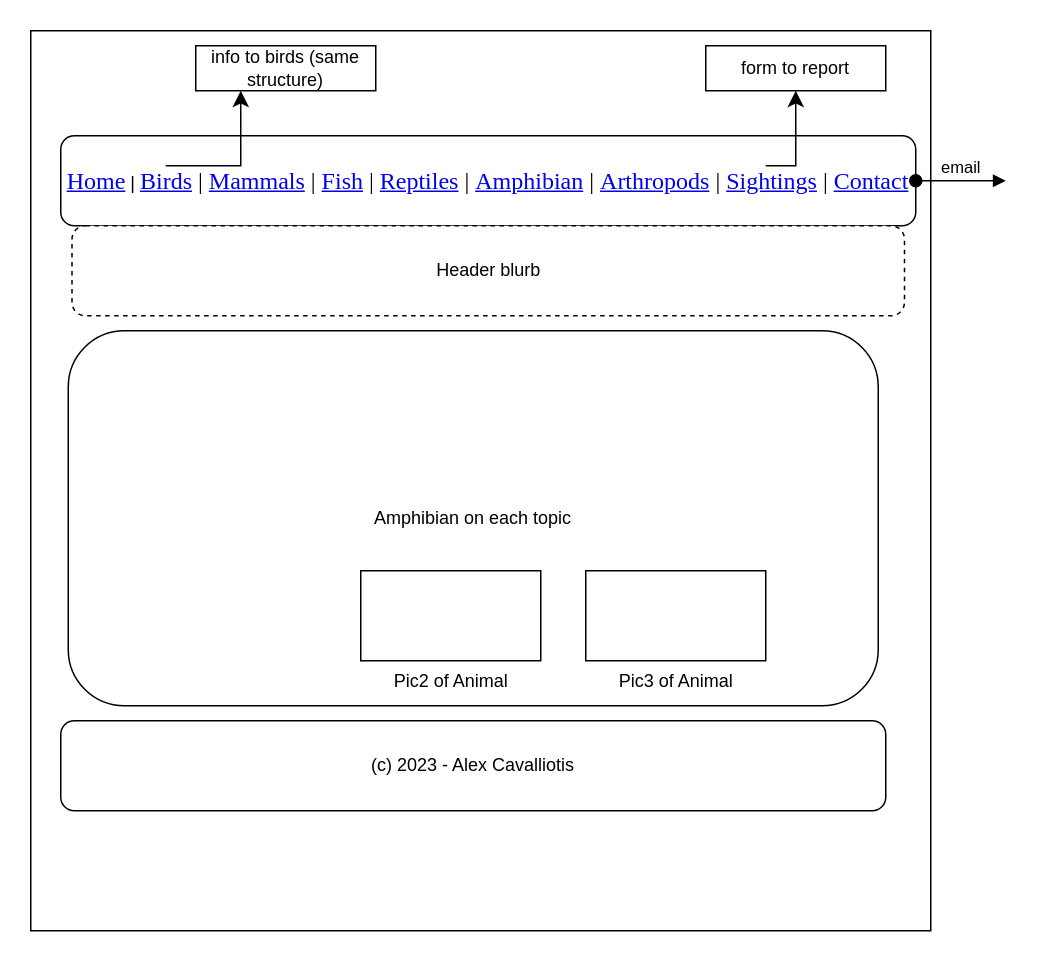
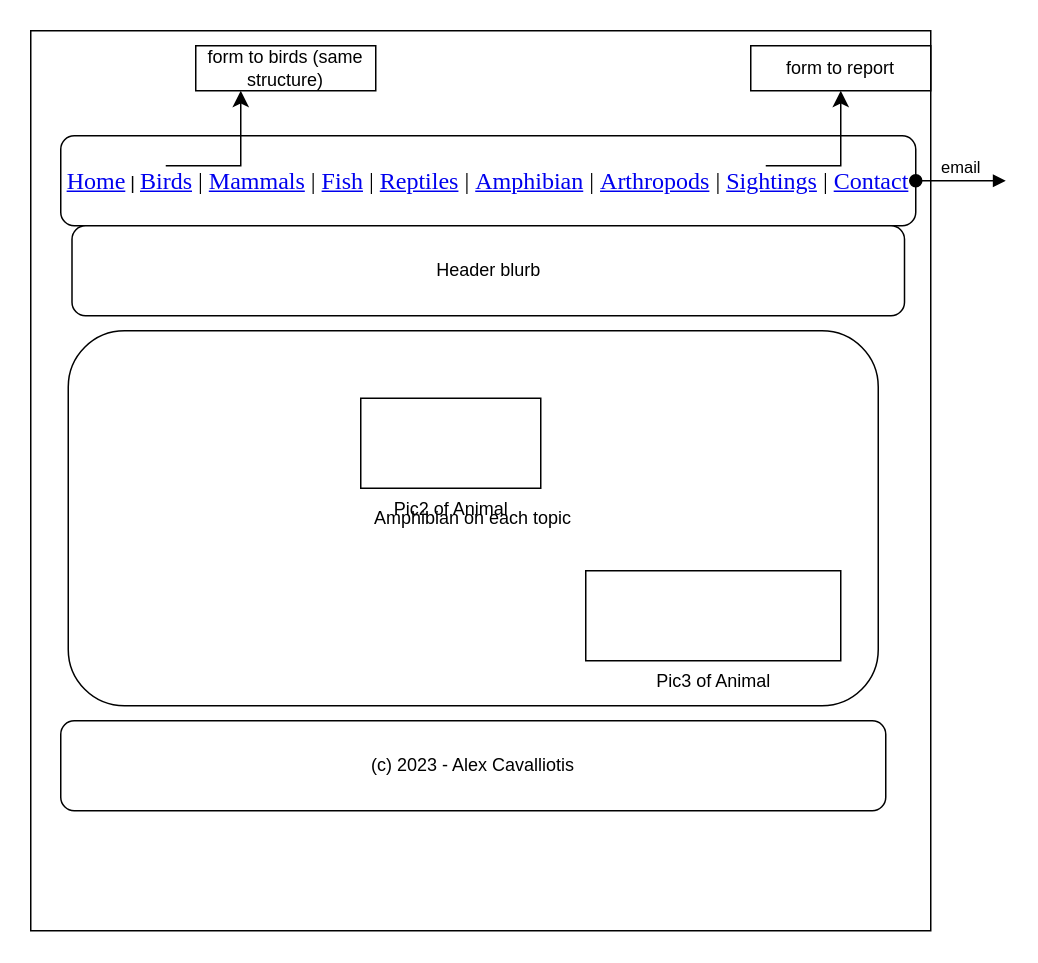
  <mxCell id="0" />
  <mxCell id="1" parent="0" />
  <mxCell id="2" value="" style="whiteSpace=wrap;html=1;aspect=fixed;" vertex="1" parent="1"><mxGeometry x="20" y="20" width="600" height="600" as="geometry" /></mxCell>
  <mxCell id="3" value="&lt;a style=&quot;font-family: &amp;quot;Times New Roman&amp;quot;; font-size: medium; text-align: start;&quot; href=&quot;file:///C:/dev/workspace/alex/ict1621/index.html&quot;&gt;Home&lt;/a&gt;&amp;nbsp;|&amp;nbsp;&lt;a style=&quot;font-family: &amp;quot;Times New Roman&amp;quot;; font-size: medium; text-align: start;&quot; href=&quot;file:///C:/dev/workspace/alex/ict1621/birds.html&quot;&gt;Birds&lt;/a&gt;&lt;span style=&quot;font-family: &amp;quot;Times New Roman&amp;quot;; font-size: medium; text-align: start;&quot;&gt;&amp;nbsp;|&amp;nbsp;&lt;/span&gt;&lt;a style=&quot;font-family: &amp;quot;Times New Roman&amp;quot;; font-size: medium; text-align: start;&quot; href=&quot;file:///C:/dev/workspace/alex/ict1621/mammals.html&quot;&gt;Mammals&lt;/a&gt;&lt;span style=&quot;font-family: &amp;quot;Times New Roman&amp;quot;; font-size: medium; text-align: start;&quot;&gt;&amp;nbsp;|&amp;nbsp;&lt;/span&gt;&lt;a style=&quot;font-family: &amp;quot;Times New Roman&amp;quot;; font-size: medium; text-align: start;&quot; href=&quot;file:///C:/dev/workspace/alex/ict1621/fish.html&quot;&gt;Fish&lt;/a&gt;&lt;span style=&quot;font-family: &amp;quot;Times New Roman&amp;quot;; font-size: medium; text-align: start;&quot;&gt;&amp;nbsp;|&amp;nbsp;&lt;/span&gt;&lt;a style=&quot;font-family: &amp;quot;Times New Roman&amp;quot;; font-size: medium; text-align: start;&quot; href=&quot;file:///C:/dev/workspace/alex/ict1621/reptiles.html&quot;&gt;Reptiles&lt;/a&gt;&lt;span style=&quot;font-family: &amp;quot;Times New Roman&amp;quot;; font-size: medium; text-align: start;&quot;&gt;&amp;nbsp;|&amp;nbsp;&lt;/span&gt;&lt;a style=&quot;font-family: &amp;quot;Times New Roman&amp;quot;; font-size: medium; text-align: start;&quot; href=&quot;file:///C:/dev/workspace/alex/ict1621/amphibian.html&quot;&gt;Amphibian&lt;/a&gt;&lt;span style=&quot;font-family: &amp;quot;Times New Roman&amp;quot;; font-size: medium; text-align: start;&quot;&gt;&amp;nbsp;|&amp;nbsp;&lt;/span&gt;&lt;a style=&quot;font-family: &amp;quot;Times New Roman&amp;quot;; font-size: medium; text-align: start;&quot; href=&quot;file:///C:/dev/workspace/alex/ict1621/arthropods.html&quot;&gt;Arthropods&lt;/a&gt;&lt;span style=&quot;font-family: &amp;quot;Times New Roman&amp;quot;; font-size: medium; text-align: start;&quot;&gt;&amp;nbsp;|&amp;nbsp;&lt;/span&gt;&lt;a style=&quot;font-family: &amp;quot;Times New Roman&amp;quot;; font-size: medium; text-align: start;&quot; href=&quot;file:///C:/dev/workspace/alex/ict1621/sightings.html&quot;&gt;Sightings&lt;/a&gt;&lt;span style=&quot;font-family: &amp;quot;Times New Roman&amp;quot;; font-size: medium; text-align: start;&quot;&gt;&amp;nbsp;|&amp;nbsp;&lt;/span&gt;&lt;a style=&quot;font-family: &amp;quot;Times New Roman&amp;quot;; font-size: medium; text-align: start;&quot; href=&quot;file:///C:/dev/workspace/alex/ict1621/contact.html&quot;&gt;Contact&lt;/a&gt;" style="rounded=1;whiteSpace=wrap;html=1;" vertex="1" parent="1"><mxGeometry x="40" y="90" width="570" height="60" as="geometry" /></mxCell>
  <mxCell id="4" value="Amphibian on each topic" style="rounded=1;whiteSpace=wrap;html=1;" vertex="1" parent="1"><mxGeometry x="45" y="220" width="540" height="250" as="geometry" /></mxCell>
  <mxCell id="5" value="(c) 2023 - Alex Cavalliotis" style="rounded=1;whiteSpace=wrap;html=1;" vertex="1" parent="1"><mxGeometry x="40" y="480" width="550" height="60" as="geometry" /></mxCell>
- <mxCell id="6" value="Header blurb" style="rounded=1;whiteSpace=wrap;html=1;dashed=1;" vertex="1" parent="1"><mxGeometry x="47.5" y="150" width="555" height="60" as="geometry" /></mxCell>
+ <mxCell id="6" value="Header blurb" style="rounded=1;whiteSpace=wrap;html=1;" vertex="1" parent="1"><mxGeometry x="47.5" y="150" width="555" height="60" as="geometry" /></mxCell>
  <mxCell id="7" value="" style="edgeStyle=segmentEdgeStyle;endArrow=classic;html=1;curved=0;rounded=0;endSize=8;startSize=8;" edge="1" parent="1"><mxGeometry width="50" height="50" relative="1" as="geometry"><mxPoint x="110" y="110" as="sourcePoint" /><mxPoint x="160" y="60" as="targetPoint" /></mxGeometry></mxCell>
  <mxCell id="8" value="" style="edgeStyle=segmentEdgeStyle;endArrow=classic;html=1;curved=0;rounded=0;endSize=8;startSize=8;" edge="1" parent="1" target="9"><mxGeometry width="50" height="50" relative="1" as="geometry"><mxPoint x="510" y="110" as="sourcePoint" /><mxPoint x="560" y="60" as="targetPoint" /></mxGeometry></mxCell>
- <mxCell id="9" value="form to report" style="rounded=0;whiteSpace=wrap;html=1;" vertex="1" parent="1"><mxGeometry x="470" y="30" width="120" height="30" as="geometry" /></mxCell>
- <mxCell id="10" value="info to birds (same structure)" style="rounded=0;whiteSpace=wrap;html=1;" vertex="1" parent="1"><mxGeometry x="130" y="30" width="120" height="30" as="geometry" /></mxCell>
+ <mxCell id="9" value="form to report" style="rounded=0;whiteSpace=wrap;html=1;" vertex="1" parent="1"><mxGeometry x="500" y="30" width="120" height="30" as="geometry" /></mxCell>
+ <mxCell id="10" value="form to birds (same structure)" style="rounded=0;whiteSpace=wrap;html=1;" vertex="1" parent="1"><mxGeometry x="130" y="30" width="120" height="30" as="geometry" /></mxCell>
  <mxCell id="11" value="email" style="html=1;verticalAlign=bottom;startArrow=oval;startFill=1;endArrow=block;startSize=8;edgeStyle=elbowEdgeStyle;elbow=vertical;curved=0;rounded=0;" edge="1" parent="1"><mxGeometry width="60" relative="1" as="geometry"><mxPoint x="610" y="120" as="sourcePoint" /><mxPoint x="670" y="120" as="targetPoint" /></mxGeometry></mxCell>
- <mxCell id="12" value="Pic2 of Animal" style="verticalLabelPosition=bottom;verticalAlign=top;html=1;shape=mxgraph.basic.rect;fillColor2=none;strokeWidth=1;size=20;indent=5;" vertex="1" parent="1"><mxGeometry x="240" y="380" width="120" height="60" as="geometry" /></mxCell>
- <mxCell id="13" value="Pic3 of Animal" style="verticalLabelPosition=bottom;verticalAlign=top;html=1;shape=mxgraph.basic.rect;fillColor2=none;strokeWidth=1;size=20;indent=5;" vertex="1" parent="1"><mxGeometry x="390" y="380" width="120" height="60" as="geometry" /></mxCell>
+ <mxCell id="12" value="Pic2 of Animal" style="verticalLabelPosition=bottom;verticalAlign=top;html=1;shape=mxgraph.basic.rect;fillColor2=none;strokeWidth=1;size=20;indent=5;" vertex="1" parent="1"><mxGeometry x="240" y="265" width="120" height="60" as="geometry" /></mxCell>
+ <mxCell id="13" value="Pic3 of Animal" style="verticalLabelPosition=bottom;verticalAlign=top;html=1;shape=mxgraph.basic.rect;fillColor2=none;strokeWidth=1;size=20;indent=5;" vertex="1" parent="1"><mxGeometry x="390" y="380" width="170" height="60" as="geometry" /></mxCell>
